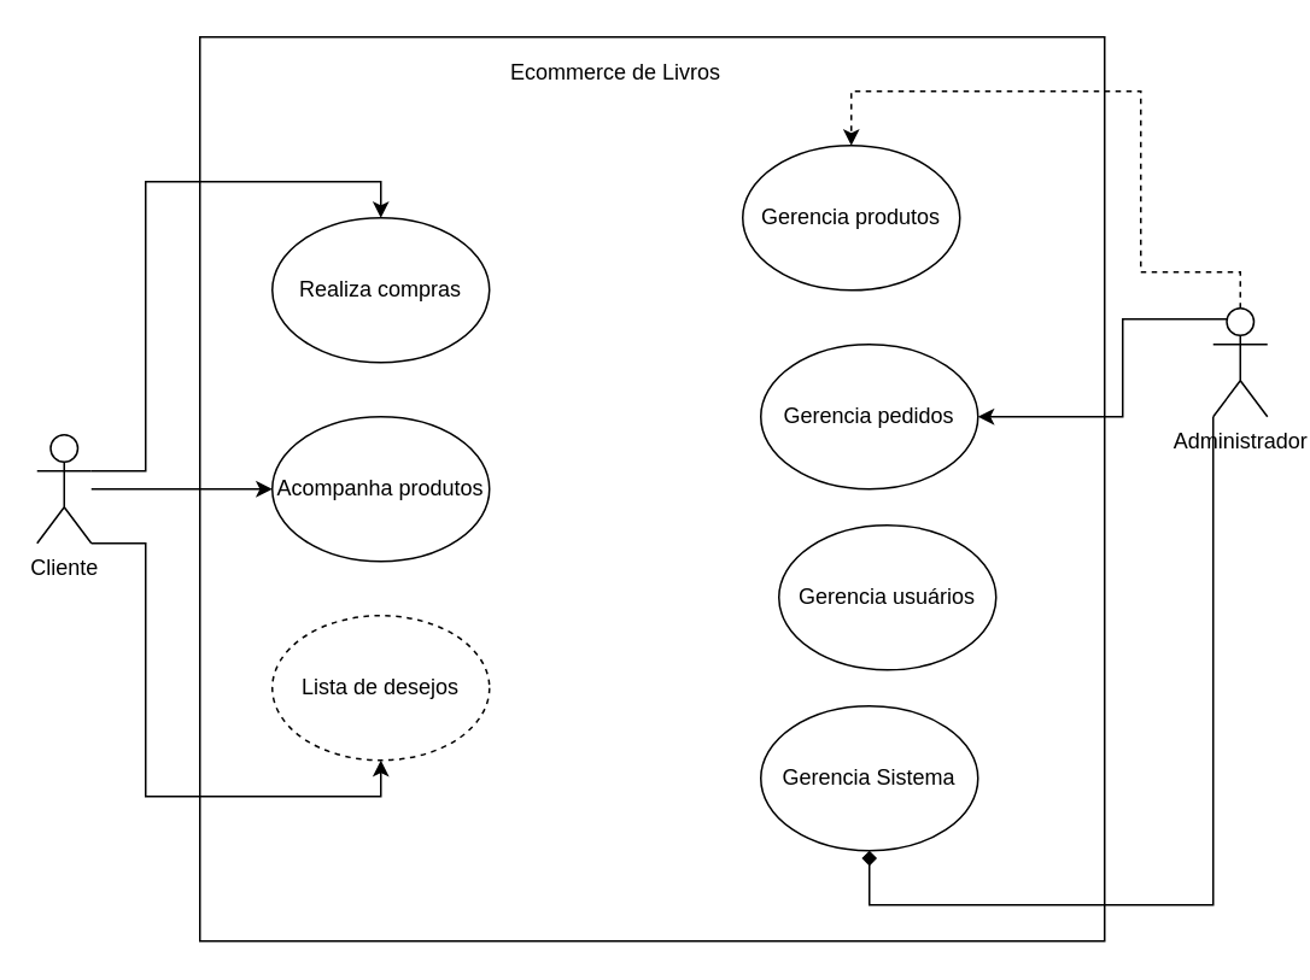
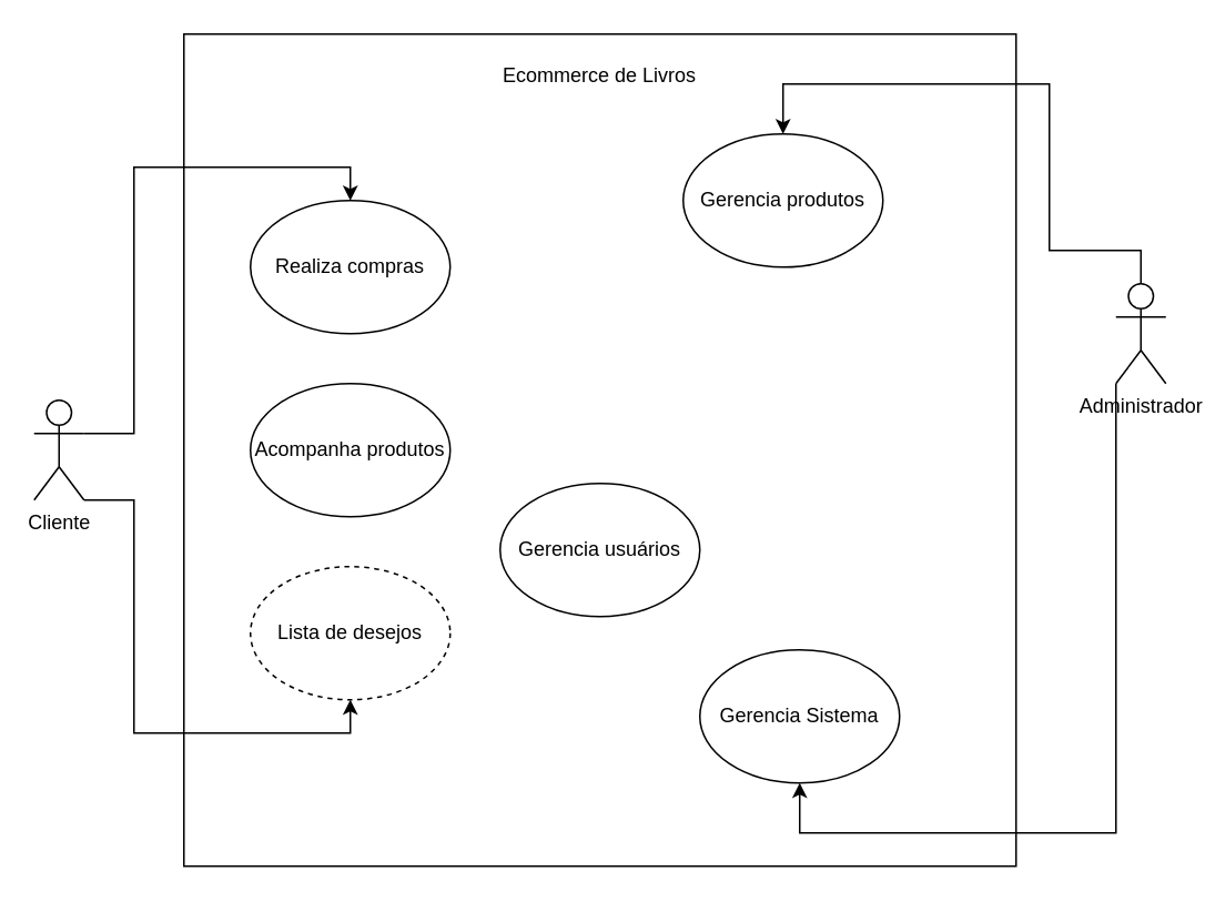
  <mxCell id="0" />
  <mxCell id="1" parent="0" />
  <mxCell id="2" value="" style="whiteSpace=wrap;html=1;aspect=fixed;" vertex="1" parent="1"><mxGeometry x="110" y="20" width="500" height="500" as="geometry" /></mxCell>
- <mxCell id="3" value="" style="edgeStyle=orthogonalEdgeStyle;rounded=0;orthogonalLoop=1;jettySize=auto;html=1;" edge="1" parent="1" source="6" target="8"><mxGeometry relative="1" as="geometry" /></mxCell>
  <mxCell id="4" style="edgeStyle=orthogonalEdgeStyle;rounded=0;orthogonalLoop=1;jettySize=auto;html=1;exitX=1;exitY=0.333;exitDx=0;exitDy=0;exitPerimeter=0;entryX=0.5;entryY=0;entryDx=0;entryDy=0;" edge="1" parent="1" source="6" target="7"><mxGeometry relative="1" as="geometry"><Array as="points"><mxPoint x="80" y="260" /><mxPoint x="80" y="100" /><mxPoint x="210" y="100" /></Array></mxGeometry></mxCell>
  <mxCell id="5" style="edgeStyle=orthogonalEdgeStyle;rounded=0;orthogonalLoop=1;jettySize=auto;html=1;exitX=1;exitY=1;exitDx=0;exitDy=0;exitPerimeter=0;" edge="1" parent="1" source="6" target="9"><mxGeometry relative="1" as="geometry"><Array as="points"><mxPoint x="80" y="300" /><mxPoint x="80" y="440" /><mxPoint x="210" y="440" /></Array></mxGeometry></mxCell>
  <mxCell id="6" value="Cliente" style="shape=umlActor;verticalLabelPosition=bottom;verticalAlign=top;html=1;outlineConnect=0;" vertex="1" parent="1"><mxGeometry x="20" y="240" width="30" height="60" as="geometry" /></mxCell>
  <mxCell id="7" value="Realiza compras" style="ellipse;whiteSpace=wrap;html=1;" vertex="1" parent="1"><mxGeometry x="150" y="120" width="120" height="80" as="geometry" /></mxCell>
  <mxCell id="8" value="Acompanha produtos" style="ellipse;whiteSpace=wrap;html=1;" vertex="1" parent="1"><mxGeometry x="150" y="230" width="120" height="80" as="geometry" /></mxCell>
  <mxCell id="9" value="Lista de desejos" style="ellipse;whiteSpace=wrap;html=1;dashed=1;" vertex="1" parent="1"><mxGeometry x="150" y="340" width="120" height="80" as="geometry" /></mxCell>
- <mxCell id="10" style="edgeStyle=orthogonalEdgeStyle;rounded=0;orthogonalLoop=1;jettySize=auto;html=1;exitX=0.5;exitY=0;exitDx=0;exitDy=0;exitPerimeter=0;dashed=1;" edge="1" parent="1" source="13" target="15"><mxGeometry relative="1" as="geometry"><Array as="points"><mxPoint x="685" y="150" /><mxPoint x="630" y="150" /><mxPoint x="630" y="50" /><mxPoint x="470" y="50" /></Array></mxGeometry></mxCell>
- <mxCell id="11" style="edgeStyle=orthogonalEdgeStyle;rounded=0;orthogonalLoop=1;jettySize=auto;html=1;exitX=0.25;exitY=0.1;exitDx=0;exitDy=0;exitPerimeter=0;" edge="1" parent="1" source="13" target="14"><mxGeometry relative="1" as="geometry"><Array as="points"><mxPoint x="620" y="176" /><mxPoint x="620" y="230" /></Array></mxGeometry></mxCell>
- <mxCell id="12" style="edgeStyle=orthogonalEdgeStyle;rounded=0;orthogonalLoop=1;jettySize=auto;html=1;exitX=0;exitY=1;exitDx=0;exitDy=0;exitPerimeter=0;endArrow=diamond;" edge="1" parent="1" source="13" target="16"><mxGeometry relative="1" as="geometry"><Array as="points"><mxPoint x="670" y="500" /><mxPoint x="480" y="500" /></Array></mxGeometry></mxCell>
+ <mxCell id="10" style="edgeStyle=orthogonalEdgeStyle;rounded=0;orthogonalLoop=1;jettySize=auto;html=1;exitX=0.5;exitY=0;exitDx=0;exitDy=0;exitPerimeter=0;" edge="1" parent="1" source="13" target="15"><mxGeometry relative="1" as="geometry"><Array as="points"><mxPoint x="685" y="150" /><mxPoint x="630" y="150" /><mxPoint x="630" y="50" /><mxPoint x="470" y="50" /></Array></mxGeometry></mxCell>
+ <mxCell id="12" style="edgeStyle=orthogonalEdgeStyle;rounded=0;orthogonalLoop=1;jettySize=auto;html=1;exitX=0;exitY=1;exitDx=0;exitDy=0;exitPerimeter=0;" edge="1" parent="1" source="13" target="16"><mxGeometry relative="1" as="geometry"><Array as="points"><mxPoint x="670" y="500" /><mxPoint x="480" y="500" /></Array></mxGeometry></mxCell>
  <mxCell id="13" value="Administrador" style="shape=umlActor;verticalLabelPosition=bottom;verticalAlign=top;html=1;outlineConnect=0;" vertex="1" parent="1"><mxGeometry x="670" y="170" width="30" height="60" as="geometry" /></mxCell>
- <mxCell id="14" value="Gerencia pedidos" style="ellipse;whiteSpace=wrap;html=1;" vertex="1" parent="1"><mxGeometry x="420" y="190" width="120" height="80" as="geometry" /></mxCell>
  <mxCell id="15" value="Gerencia produtos" style="ellipse;whiteSpace=wrap;html=1;" vertex="1" parent="1"><mxGeometry x="410" y="80" width="120" height="80" as="geometry" /></mxCell>
  <mxCell id="16" value="Gerencia Sistema" style="ellipse;whiteSpace=wrap;html=1;" vertex="1" parent="1"><mxGeometry x="420" y="390" width="120" height="80" as="geometry" /></mxCell>
- <mxCell id="17" value="Gerencia usuários" style="ellipse;whiteSpace=wrap;html=1;" vertex="1" parent="1"><mxGeometry x="430" y="290" width="120" height="80" as="geometry" /></mxCell>
- <mxCell id="18" value="Ecommerce de Livros" style="text;html=1;align=center;verticalAlign=middle;whiteSpace=wrap;rounded=0;" vertex="1" parent="1"><mxGeometry x="270" y="25" width="140" height="30" as="geometry" /></mxCell>
+ <mxCell id="17" value="Gerencia usuários" style="ellipse;whiteSpace=wrap;html=1;" vertex="1" parent="1"><mxGeometry x="300" y="290" width="120" height="80" as="geometry" /></mxCell>
+ <mxCell id="18" value="Ecommerce de Livros" style="text;html=1;align=center;verticalAlign=middle;whiteSpace=wrap;rounded=0;" vertex="1" parent="1"><mxGeometry x="290" y="30" width="140" height="30" as="geometry" /></mxCell>
